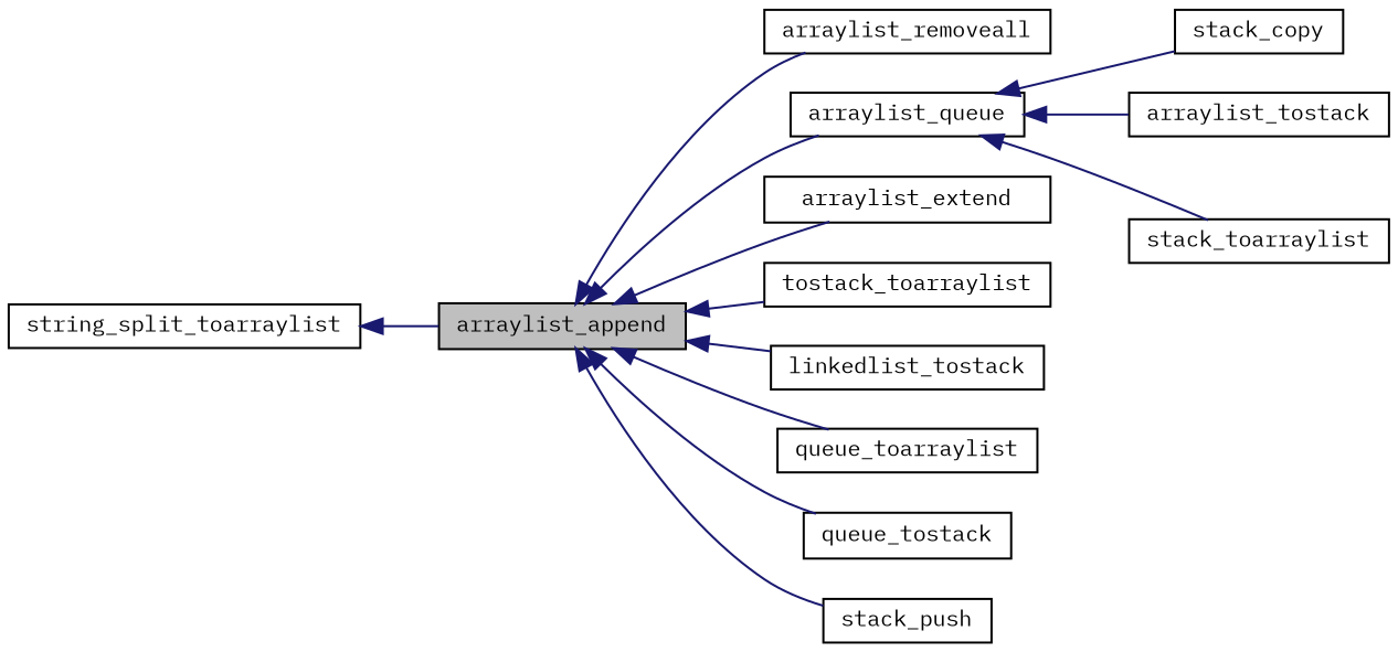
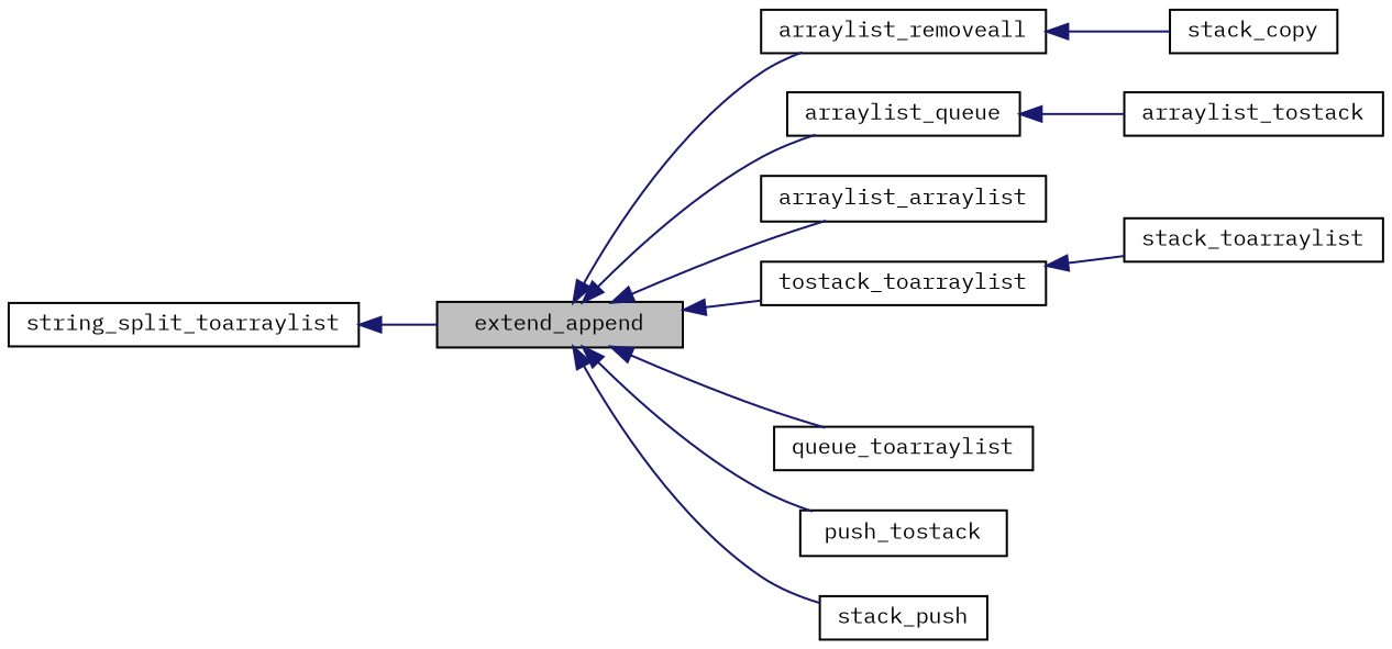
  digraph {
    fontname="IBM Plex Mono"
    rankdir=LR
    node [color=black fillcolor=white fontname="IBM Plex Mono" fontsize=10 shape=record style=filled]
    edge [color=midnightblue dir=back fontname="IBM Plex Mono" fontsize=10 labelfontname=Helvetica labelfontsize=10 style=solid]
-   n1 [fillcolor=grey75 fontcolor=black height=0.2 label=arraylist_append width=0.4]
+   n1 [fillcolor=grey75 fontcolor=black height=0.2 label=extend_append width=0.4]
    n2 [height=0.2 label=arraylist_removeall width=0.4]
    n3 [height=0.2 label=arraylist_queue width=0.4]
-   n4 [height=0.2 label=arraylist_extend width=0.4]
+   n4 [height=0.2 label=arraylist_arraylist width=0.4]
    n5 [height=0.2 label=tostack_toarraylist width=0.4]
-   n6 [height=0.2 label=linkedlist_tostack width=0.4]
    n7 [height=0.2 label=queue_toarraylist width=0.4]
-   n8 [height=0.2 label=queue_tostack width=0.4]
+   n8 [height=0.2 label=push_tostack width=0.4]
    n9 [height=0.2 label=stack_push width=0.4]
    n10 [height=0.2 label=stack_toarraylist width=0.4]
    n11 [height=0.2 label=arraylist_tostack width=0.4]
    n12 [height=0.2 label=stack_copy width=0.4]
    n13 [height=0.2 label=string_split_toarraylist width=0.4]
    n1 -> n2
    n1 -> n3
    n1 -> n4
    n1 -> n5
-   n1 -> n6
    n1 -> n7
    n1 -> n8
    n1 -> n9
-   n3 -> n10
+   n5 -> n10
    n3 -> n11
-   n3 -> n12
+   n2 -> n12
    n13 -> n1
  }
